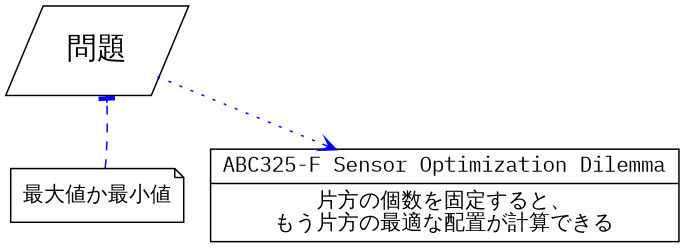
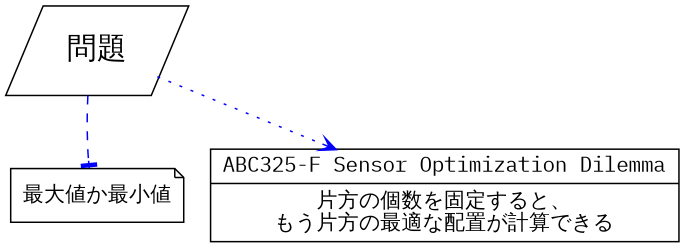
  digraph {
    fontname="IBM Plex Mono"
    node [fontname="IBM Plex Mono"]
    edge [color=blue fontname="IBM Plex Mono"]
    "問題" [fontsize=20 shape=parallelogram]
    "最大値か最小値" [shape=note]
    n3 [label="{ABC325-F Sensor Optimization Dilemma | 片方の個数を固定すると、\nもう片方の最適な配置が計算できる}" shape=record]
-   "最大値か最小値" -> "問題" [arrowhead=tee style=dashed]
+   "問題" -> "最大値か最小値" [arrowhead=tee style=dashed]
    "問題" -> n3 [arrowhead=vee style=dotted]
  }
